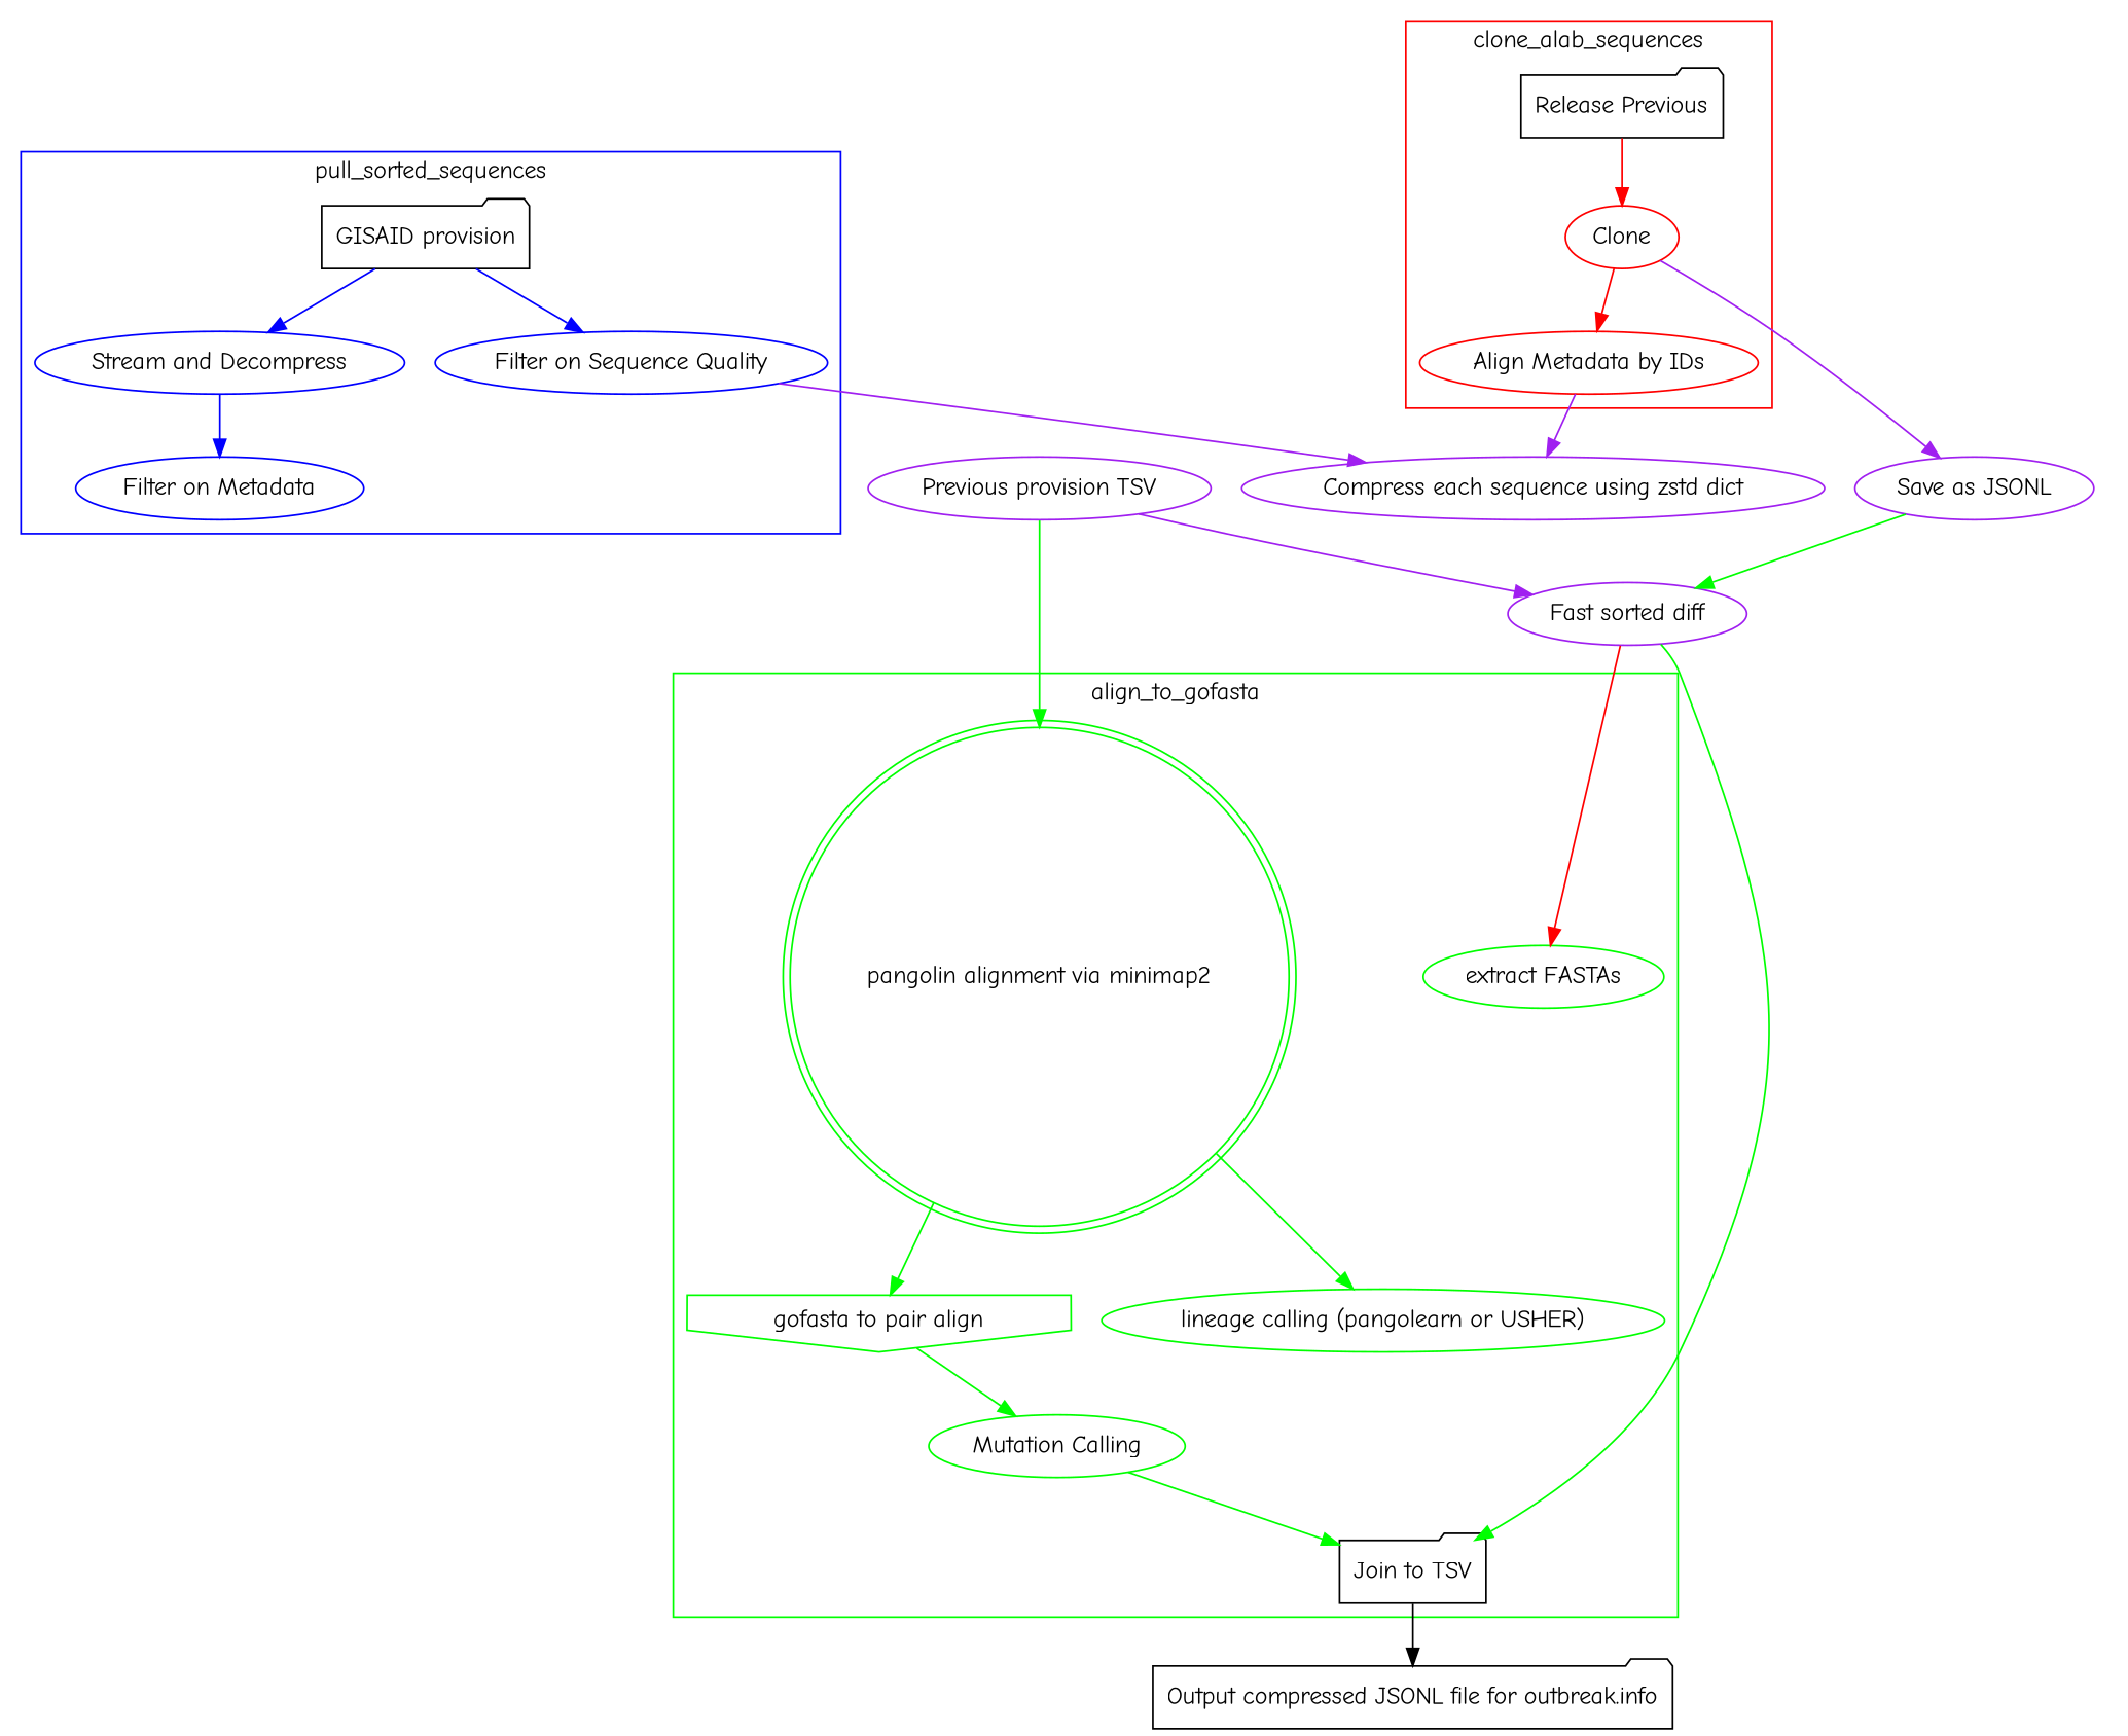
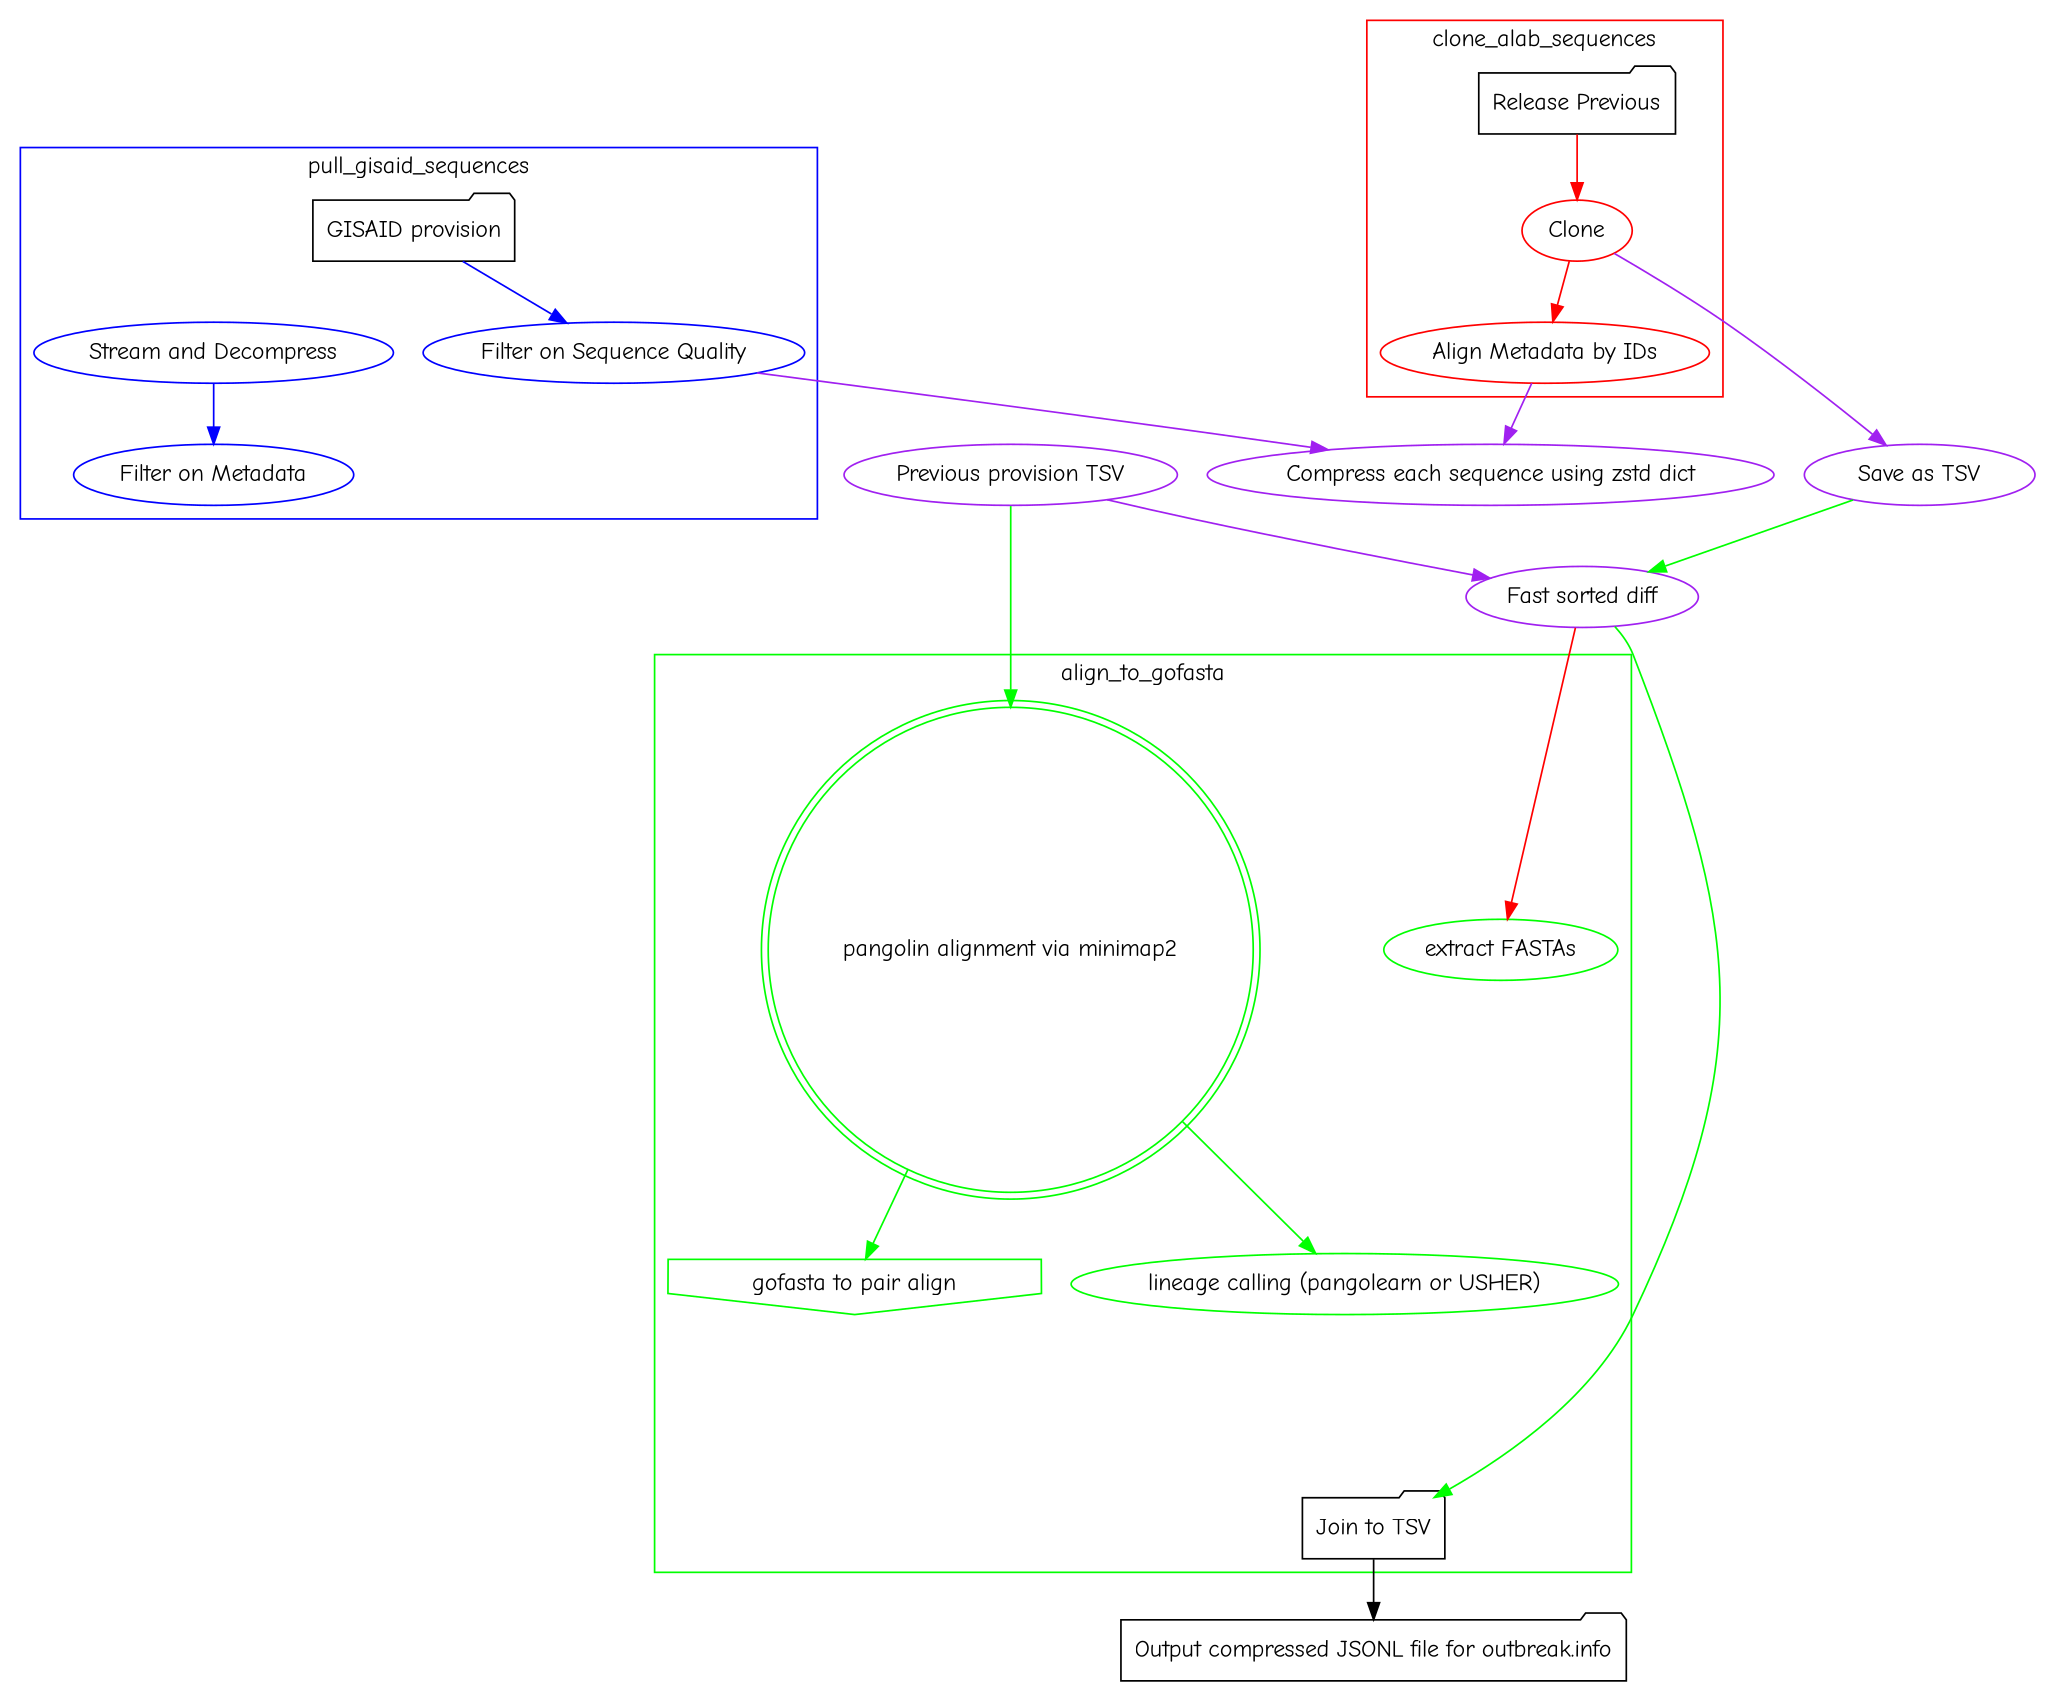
  digraph {
    fontname="Comic Neue"
    node [color=green fontname="Comic Neue"]
    edge [color=green fontname="Comic Neue"]
    n1 [color=black label="GISAID provision" shape=folder]
    n2 [color=blue label="Stream and Decompress"]
    n3 [color=blue label="Filter on Metadata"]
    n4 [color=blue label="Filter on Sequence Quality"]
    n5 [color=black label="Release Previous" shape=folder]
    n6 [color=red label=Clone shape=oval]
    n7 [color=red label="Align Metadata by IDs"]
    n8 [color=purple label="Compress each sequence using zstd dict"]
-   n9 [color=purple label="Save as JSONL"]
+   n9 [color=purple label="Save as TSV"]
    n10 [color=purple label="Fast sorted diff"]
    n11 [color=purple label="Previous provision TSV"]
    n12 [label="extract FASTAs"]
    n13 [color=black label="Join to TSV" shape=folder]
    n14 [label="pangolin alignment via minimap2" shape=doublecircle]
    n15 [label="gofasta to pair align" shape=invhouse]
    n16 [label="lineage calling (pangolearn or USHER)"]
-   n17 [label="Mutation Calling"]
    n18 [color=black label="Output compressed JSONL file for outbreak.info" shape=folder]
    subgraph cluster_1 {
      color=blue
-     label=pull_sorted_sequences
+     label=pull_gisaid_sequences
      n1
      n2
      n3
      n4
    }
    subgraph cluster_2 {
      color=red
      label=clone_alab_sequences
      n5
      n6
      n7
    }
    subgraph cluster_3 {
      color=white
      n8
      n9
      n10
      n11
    }
    subgraph cluster_4 {
      color=green
      label=align_to_gofasta
      n12
      n13
      n14
      n15
      n16
-     n17
    }
-   n1 -> n2 [color=blue]
    n1 -> n4 [color=blue]
    n2 -> n3 [color=blue]
    n4 -> n8 [color=purple]
    n5 -> n6 [color=red]
    n6 -> n7 [color=red]
    n6 -> n9 [color=purple]
    n7 -> n8 [color=purple]
    n9 -> n10
    n10 -> n12 [color=red]
    n10 -> n13
    n11 -> n10 [color=purple]
    n11 -> n14
    n13 -> n18 [color=""]
    n14 -> n15
    n14 -> n16
-   n15 -> n17
-   n17 -> n13
  }
